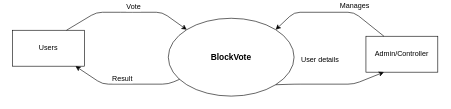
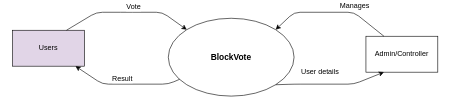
  <mxCell id="0" />
  <mxCell id="1" parent="0" />
  <mxCell id="2" value="&lt;b&gt;&lt;font style=&quot;font-size: 14px&quot;&gt;BlockVote&lt;/font&gt;&lt;/b&gt;" style="ellipse;whiteSpace=wrap;html=1;" parent="1" vertex="1"><mxGeometry x="280" y="30" width="210" height="130" as="geometry" /></mxCell>
- <mxCell id="3" value="Users" style="rounded=0;whiteSpace=wrap;html=1;" parent="1" vertex="1"><mxGeometry y="50" width="120" height="60" as="geometry" x="20" /></mxCell>
+ <mxCell id="3" value="Users" style="rounded=0;whiteSpace=wrap;html=1;fillColor=#e1d5e7;" parent="1" vertex="1"><mxGeometry y="50" width="120" height="60" as="geometry" x="20" /></mxCell>
  <mxCell id="4" value="Admin/Controller" style="rounded=0;whiteSpace=wrap;html=1;" parent="1" vertex="1"><mxGeometry x="610" y="60" width="120" height="60" as="geometry" /></mxCell>
  <mxCell id="5" value="" style="endArrow=classic;html=1;" parent="1" source="2" target="3" edge="1"><mxGeometry width="50" height="50" relative="1" as="geometry"><mxPoint x="170" y="190" as="sourcePoint" /><mxPoint x="220" y="140" as="targetPoint" /><Array as="points"><mxPoint x="280" y="140" /><mxPoint x="170" y="140" /></Array></mxGeometry></mxCell>
  <mxCell id="6" value="Result" style="text;html=1;resizable=0;points=[];align=center;verticalAlign=middle;labelBackgroundColor=#ffffff;" parent="5" vertex="1" connectable="0"><mxGeometry x="0.074" y="-1" relative="1" as="geometry"><mxPoint x="1" y="-9" as="offset" /></mxGeometry></mxCell>
  <mxCell id="7" value="" style="endArrow=classic;html=1;entryX=0;entryY=0;entryDx=0;entryDy=0;exitX=0.75;exitY=0;exitDx=0;exitDy=0;" parent="1" source="3" target="2" edge="1"><mxGeometry width="50" height="50" relative="1" as="geometry"><mxPoint x="170" y="25" as="sourcePoint" /><mxPoint x="220" y="-25" as="targetPoint" /><Array as="points"><mxPoint x="160" y="20" /><mxPoint x="210" y="20" /><mxPoint x="270" y="20" /></Array></mxGeometry></mxCell>
  <mxCell id="8" value="Vote" style="text;html=1;resizable=0;points=[];align=center;verticalAlign=middle;labelBackgroundColor=#ffffff;" parent="7" vertex="1" connectable="0"><mxGeometry x="0.162" y="1" relative="1" as="geometry"><mxPoint x="-7.5" y="-9" as="offset" /></mxGeometry></mxCell>
  <mxCell id="9" value="" style="endArrow=classic;html=1;entryX=1;entryY=0;entryDx=0;entryDy=0;exitX=0.25;exitY=0;exitDx=0;exitDy=0;" parent="1" source="4" target="2" edge="1"><mxGeometry width="50" height="50" relative="1" as="geometry"><mxPoint x="480" y="60" as="sourcePoint" /><mxPoint x="530" y="10" as="targetPoint" /><Array as="points"><mxPoint x="590" y="20" /><mxPoint x="490" y="20" /></Array></mxGeometry></mxCell>
  <mxCell id="10" value="Manages&lt;br&gt;" style="text;html=1;resizable=0;points=[];align=center;verticalAlign=middle;labelBackgroundColor=#ffffff;" parent="9" vertex="1" connectable="0"><mxGeometry x="-0.342" y="-1" relative="1" as="geometry"><mxPoint x="4" y="-9.5" as="offset" /></mxGeometry></mxCell>
  <mxCell id="11" value="" style="endArrow=classic;html=1;exitX=1;exitY=1;exitDx=0;exitDy=0;entryX=0.25;entryY=1;entryDx=0;entryDy=0;" parent="1" source="2" target="4" edge="1"><mxGeometry width="50" height="50" relative="1" as="geometry"><mxPoint x="510" y="124" as="sourcePoint" /><mxPoint x="650" y="110" as="targetPoint" /><Array as="points"><mxPoint x="490" y="140" /><mxPoint x="590" y="140" /></Array></mxGeometry></mxCell>
- <mxCell id="12" value="User details" style="text;html=1;resizable=0;points=[];autosize=1;align=left;verticalAlign=top;spacingTop=-4;" parent="1" vertex="1"><mxGeometry x="500" y="90" width="80" height="20" as="geometry" /></mxCell>
+ <mxCell id="12" value="User details" style="text;html=1;resizable=0;points=[];autosize=1;align=left;verticalAlign=top;spacingTop=-4;" parent="1" vertex="1"><mxGeometry x="500" y="110" width="80" height="20" as="geometry" /></mxCell>
